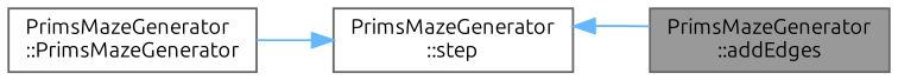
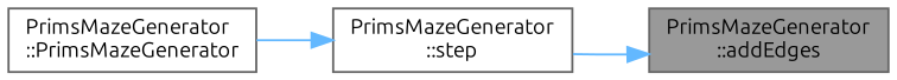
  digraph {
    fontname=Ubuntu
    rankdir=RL
    node [color=grey40 fillcolor=white fontname=Ubuntu fontsize=10 shape=box style=filled]
    edge [color=steelblue1 dir=back fontname=Ubuntu fontsize=10 labelfontname=Helvetica labelfontsize=10 style=solid]
    n1 [color=gray40 fillcolor=grey60 fontcolor=black height=0.2 label="PrimsMazeGenerator\l::addEdges" width=0.4]
    n2 [height=0.2 label="PrimsMazeGenerator\l::step" width=0.4]
    n3 [height=0.2 label="PrimsMazeGenerator\l::PrimsMazeGenerator" width=0.4]
-   n2 -> n1
+   n1 -> n2
    n2 -> n3
  }
